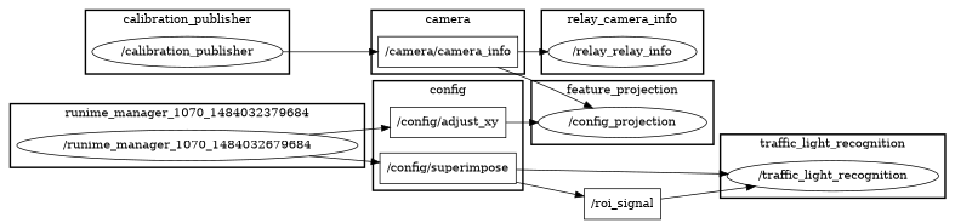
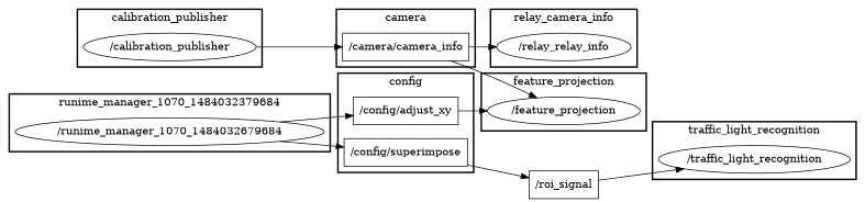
  digraph {
    compound=True
    rank=same
    rankdir=LR
    ranksep=0.2
    node [shape=ellipse]
    edge [penwidth=1]
    n1 [height=0.5 label="/config/adjust_xy" shape=box width=1.5417]
    n2 [height=0.5 label="/config/superimpose" shape=box width=1.7778]
    n3 [height=0.5 label="/camera/camera_info" shape=box width=1.8333]
    n4 [height=0.5 label="/runime_manager_1070_1484032679684" width=4.3691]
    n5 [height=0.5 label="/calibration_publisher" width=2.4373]
    n6 [height=0.5 label="/traffic_light_recognition" width=2.7623]
-   n7 [height=0.5 label="/config_projection" width=2.1484]
+   n7 [height=0.5 label="/feature_projection" width=2.1484]
    n8 [height=0.5 label="/relay_relay_info" width=2.2026]
    n9 [height=0.5 label="/roi_signal" shape=box width=1.0278]
    subgraph cluster_1 {
      label=config
      style=bold
      n1
      n2
    }
    subgraph cluster_2 {
      label=camera
      style=bold
      n3
    }
    subgraph cluster_3 {
      label=runime_manager_1070_1484032379684
      style=bold
      n4
    }
    subgraph cluster_4 {
      label=calibration_publisher
      style=bold
      n5
    }
    subgraph cluster_5 {
      label=traffic_light_recognition
      style=bold
      n6
    }
    subgraph cluster_6 {
      label=feature_projection
      style=bold
      n7
    }
    subgraph cluster_7 {
      label=relay_camera_info
      style=bold
      n8
    }
    n1 -> n7
-   n2 -> n6
    n2 -> n9
    n3 -> n7
    n3 -> n8
    n4 -> n1
    n4 -> n2
    n5 -> n3
    n9 -> n6
  }
